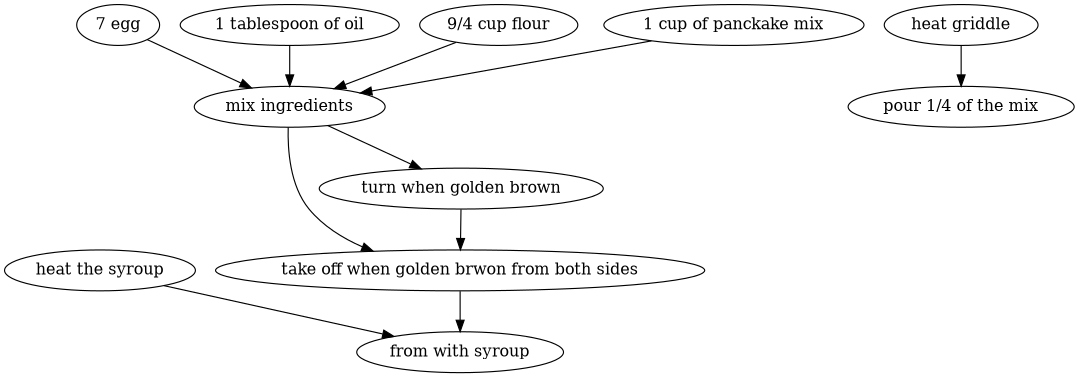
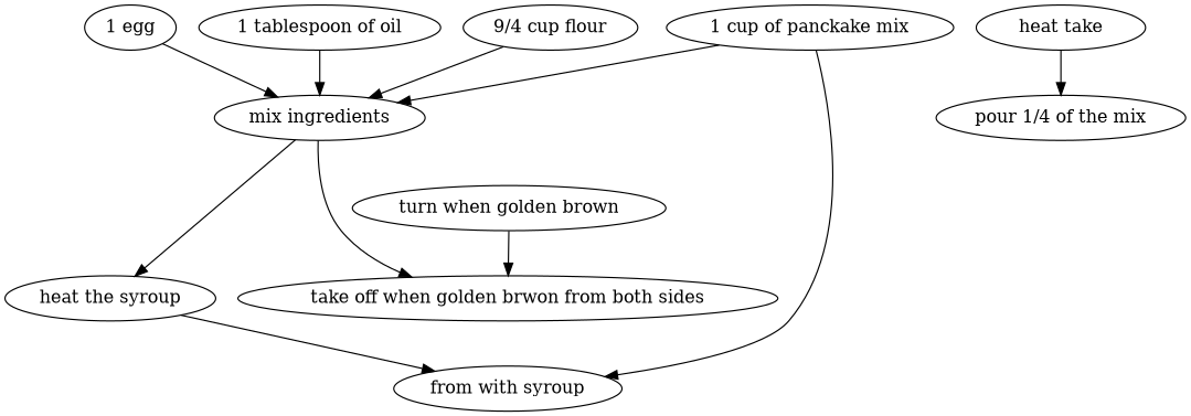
  digraph {
-   n1 [label="7 egg"]
+   n1 [label="1 egg"]
    n2 [label="mix ingredients"]
    n3 [label="heat the syroup"]
    n4 [label="take off when golden brwon from both sides"]
    n5 [label="1 tablespoon of oil"]
    n6 [label="9/4 cup flour"]
    n7 [label="1 cup of panckake mix"]
-   n8 [label="heat griddle"]
+   n8 [label="heat take"]
    n9 [label="pour 1/4 of the mix"]
    n10 [label="from with syroup"]
    n11 [label="turn when golden brown"]
    n1 -> n2
-   n2 -> n11
+   n2 -> n3
    n2 -> n4
    n3 -> n10
-   n4 -> n10
+   n7 -> n10
    n5 -> n2
    n6 -> n2
    n7 -> n2
    n8 -> n9
    n11 -> n4
  }
